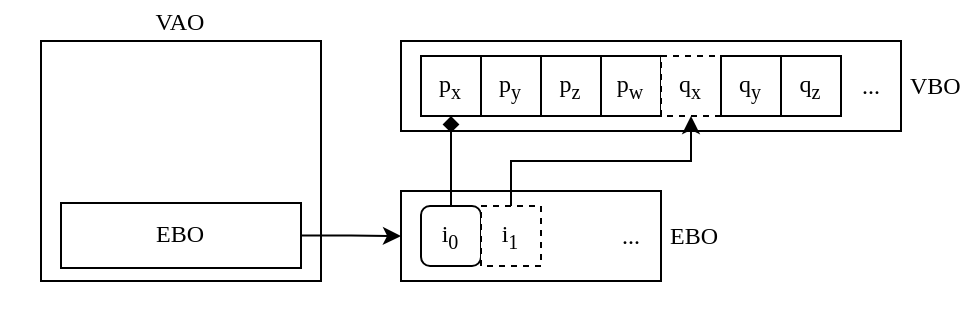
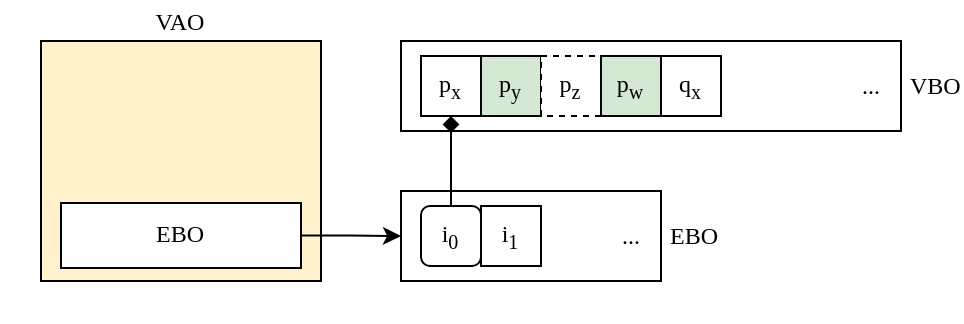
  <mxCell id="0" />
  <mxCell id="1" parent="0" />
- <mxCell id="2" value="&lt;div&gt;VAO&lt;/div&gt;" style="rounded=0;whiteSpace=wrap;html=1;fontFamily=CMU Serif;fontSource=https%3A%2F%2Ffonts.googleapis.com%2Fcss%3Ffamily%3DCMU%2BSerif;labelPosition=center;verticalLabelPosition=top;align=center;verticalAlign=bottom;" vertex="1" parent="1"><mxGeometry x="20" y="20" width="140" height="120" as="geometry" /></mxCell>
+ <mxCell id="2" value="&lt;div&gt;VAO&lt;/div&gt;" style="rounded=0;whiteSpace=wrap;html=1;fontFamily=CMU Serif;fontSource=https%3A%2F%2Ffonts.googleapis.com%2Fcss%3Ffamily%3DCMU%2BSerif;labelPosition=center;verticalLabelPosition=top;align=center;verticalAlign=bottom;fillColor=#fff2cc;" vertex="1" parent="1"><mxGeometry x="20" y="20" width="140" height="120" as="geometry" /></mxCell>
  <mxCell id="3" value="&amp;nbsp;VBO" style="rounded=0;whiteSpace=wrap;html=1;labelPosition=right;verticalLabelPosition=middle;align=left;verticalAlign=middle;fontFamily=CMU Serif;fontSource=https%3A%2F%2Ffonts.googleapis.com%2Fcss%3Ffamily%3DCMU%2BSerif;" vertex="1" parent="1"><mxGeometry x="200" y="20" width="250" height="45" as="geometry" /></mxCell>
  <mxCell id="4" value="&lt;font data-font-src=&quot;https://fonts.googleapis.com/css?family=CMU+Serif&quot; face=&quot;CMU Serif&quot;&gt;p&lt;sub&gt;x&lt;/sub&gt;&lt;/font&gt;" style="rounded=0;whiteSpace=wrap;html=1;" vertex="1" parent="1"><mxGeometry x="210" y="27.5" width="30" height="30" as="geometry" /></mxCell>
- <mxCell id="5" value="&lt;font data-font-src=&quot;https://fonts.googleapis.com/css?family=CMU+Serif&quot; face=&quot;CMU Serif&quot;&gt;p&lt;sub&gt;y&lt;/sub&gt;&lt;/font&gt;" style="rounded=0;whiteSpace=wrap;html=1;" vertex="1" parent="1"><mxGeometry x="240" y="27.5" width="30" height="30" as="geometry" /></mxCell>
- <mxCell id="6" value="&lt;font data-font-src=&quot;https://fonts.googleapis.com/css?family=CMU+Serif&quot; face=&quot;CMU Serif&quot;&gt;p&lt;sub&gt;z&lt;/sub&gt;&lt;/font&gt;" style="rounded=0;whiteSpace=wrap;html=1;" vertex="1" parent="1"><mxGeometry x="270" y="27.5" width="30" height="30" as="geometry" /></mxCell>
- <mxCell id="7" value="&lt;font data-font-src=&quot;https://fonts.googleapis.com/css?family=CMU+Serif&quot; face=&quot;CMU Serif&quot;&gt;p&lt;sub&gt;w&lt;/sub&gt;&lt;/font&gt;" style="rounded=0;whiteSpace=wrap;html=1;" vertex="1" parent="1"><mxGeometry x="300" y="27.5" width="30" height="30" as="geometry" /></mxCell>
- <mxCell id="8" value="&lt;font face=&quot;CMU Serif&quot;&gt;q&lt;sub&gt;x&lt;/sub&gt;&lt;/font&gt;" style="rounded=0;whiteSpace=wrap;html=1;dashed=1;" vertex="1" parent="1"><mxGeometry x="330" y="27.5" width="30" height="30" as="geometry" /></mxCell>
- <mxCell id="9" value="&lt;font face=&quot;CMU Serif&quot;&gt;q&lt;sub&gt;y&lt;/sub&gt;&lt;/font&gt;" style="rounded=0;whiteSpace=wrap;html=1;" vertex="1" parent="1"><mxGeometry x="360" y="27.5" width="30" height="30" as="geometry" /></mxCell>
+ <mxCell id="5" value="&lt;font data-font-src=&quot;https://fonts.googleapis.com/css?family=CMU+Serif&quot; face=&quot;CMU Serif&quot;&gt;p&lt;sub&gt;y&lt;/sub&gt;&lt;/font&gt;" style="rounded=0;whiteSpace=wrap;html=1;fillColor=#d5e8d4;" vertex="1" parent="1"><mxGeometry x="240" y="27.5" width="30" height="30" as="geometry" /></mxCell>
+ <mxCell id="6" value="&lt;font data-font-src=&quot;https://fonts.googleapis.com/css?family=CMU+Serif&quot; face=&quot;CMU Serif&quot;&gt;p&lt;sub&gt;z&lt;/sub&gt;&lt;/font&gt;" style="rounded=0;whiteSpace=wrap;html=1;dashed=1;" vertex="1" parent="1"><mxGeometry x="270" y="27.5" width="30" height="30" as="geometry" /></mxCell>
+ <mxCell id="7" value="&lt;font data-font-src=&quot;https://fonts.googleapis.com/css?family=CMU+Serif&quot; face=&quot;CMU Serif&quot;&gt;p&lt;sub&gt;w&lt;/sub&gt;&lt;/font&gt;" style="rounded=0;whiteSpace=wrap;html=1;fillColor=#d5e8d4;" vertex="1" parent="1"><mxGeometry x="300" y="27.5" width="30" height="30" as="geometry" /></mxCell>
+ <mxCell id="8" value="&lt;font face=&quot;CMU Serif&quot;&gt;q&lt;sub&gt;x&lt;/sub&gt;&lt;/font&gt;" style="rounded=0;whiteSpace=wrap;html=1;" vertex="1" parent="1"><mxGeometry x="330" y="27.5" width="30" height="30" as="geometry" /></mxCell>
  <mxCell id="10" value="&lt;font data-font-src=&quot;https://fonts.googleapis.com/css?family=CMU+Serif&quot; face=&quot;CMU Serif&quot;&gt;...&lt;/font&gt;" style="text;html=1;align=center;verticalAlign=middle;resizable=0;points=[];autosize=1;strokeColor=none;fillColor=none;" vertex="1" parent="1"><mxGeometry x="420" y="27.5" width="30" height="30" as="geometry" /></mxCell>
- <mxCell id="11" value="&lt;font face=&quot;CMU Serif&quot;&gt;q&lt;sub&gt;z&lt;/sub&gt;&lt;/font&gt;" style="rounded=0;whiteSpace=wrap;html=1;" vertex="1" parent="1"><mxGeometry x="390" y="27.5" width="30" height="30" as="geometry" /></mxCell>
  <mxCell id="12" value="&amp;nbsp;EBO" style="rounded=0;whiteSpace=wrap;html=1;labelPosition=right;verticalLabelPosition=middle;align=left;verticalAlign=middle;fontFamily=CMU Serif;fontSource=https%3A%2F%2Ffonts.googleapis.com%2Fcss%3Ffamily%3DCMU%2BSerif;" vertex="1" parent="1"><mxGeometry x="200" y="95" width="130" height="45" as="geometry" /></mxCell>
  <mxCell id="13" style="edgeStyle=orthogonalEdgeStyle;rounded=0;orthogonalLoop=1;jettySize=auto;html=1;exitX=0.5;exitY=0;exitDx=0;exitDy=0;entryX=0.5;entryY=1;entryDx=0;entryDy=0;endArrow=diamond;" edge="1" parent="1" source="14" target="4"><mxGeometry relative="1" as="geometry" /></mxCell>
  <mxCell id="14" value="&lt;font data-font-src=&quot;https://fonts.googleapis.com/css?family=CMU+Serif&quot; face=&quot;CMU Serif&quot;&gt;i&lt;sub&gt;0&lt;/sub&gt;&lt;/font&gt;" style="whiteSpace=wrap;html=1;rounded=1;" vertex="1" parent="1"><mxGeometry x="210" y="102.5" width="30" height="30" as="geometry" /></mxCell>
- <mxCell id="15" style="edgeStyle=orthogonalEdgeStyle;rounded=0;orthogonalLoop=1;jettySize=auto;html=1;exitX=0.5;exitY=0;exitDx=0;exitDy=0;entryX=0.5;entryY=1;entryDx=0;entryDy=0;" edge="1" parent="1" source="16" target="8"><mxGeometry relative="1" as="geometry" /></mxCell>
- <mxCell id="16" value="&lt;font data-font-src=&quot;https://fonts.googleapis.com/css?family=CMU+Serif&quot; face=&quot;CMU Serif&quot;&gt;i&lt;sub&gt;1&lt;/sub&gt;&lt;/font&gt;" style="rounded=0;whiteSpace=wrap;html=1;dashed=1;" vertex="1" parent="1"><mxGeometry x="240" y="102.5" width="30" height="30" as="geometry" /></mxCell>
+ <mxCell id="16" value="&lt;font data-font-src=&quot;https://fonts.googleapis.com/css?family=CMU+Serif&quot; face=&quot;CMU Serif&quot;&gt;i&lt;sub&gt;1&lt;/sub&gt;&lt;/font&gt;" style="rounded=0;whiteSpace=wrap;html=1;" vertex="1" parent="1"><mxGeometry x="240" y="102.5" width="30" height="30" as="geometry" /></mxCell>
  <mxCell id="17" value="&lt;font data-font-src=&quot;https://fonts.googleapis.com/css?family=CMU+Serif&quot; face=&quot;CMU Serif&quot;&gt;...&lt;/font&gt;" style="text;html=1;align=center;verticalAlign=middle;resizable=0;points=[];autosize=1;strokeColor=none;fillColor=none;" vertex="1" parent="1"><mxGeometry x="300" y="102.5" width="30" height="30" as="geometry" /></mxCell>
  <mxCell id="18" style="edgeStyle=orthogonalEdgeStyle;rounded=0;orthogonalLoop=1;jettySize=auto;html=1;exitX=1;exitY=0.5;exitDx=0;exitDy=0;entryX=0;entryY=0.5;entryDx=0;entryDy=0;" edge="1" parent="1" source="19" target="12"><mxGeometry relative="1" as="geometry" /></mxCell>
  <mxCell id="19" value="&lt;font data-font-src=&quot;https://fonts.googleapis.com/css?family=CMU+Serif&quot; face=&quot;CMU Serif&quot;&gt;EBO&lt;/font&gt;" style="rounded=0;whiteSpace=wrap;html=1;" vertex="1" parent="1"><mxGeometry x="30" y="101" width="120" height="32.5" as="geometry" /></mxCell>
